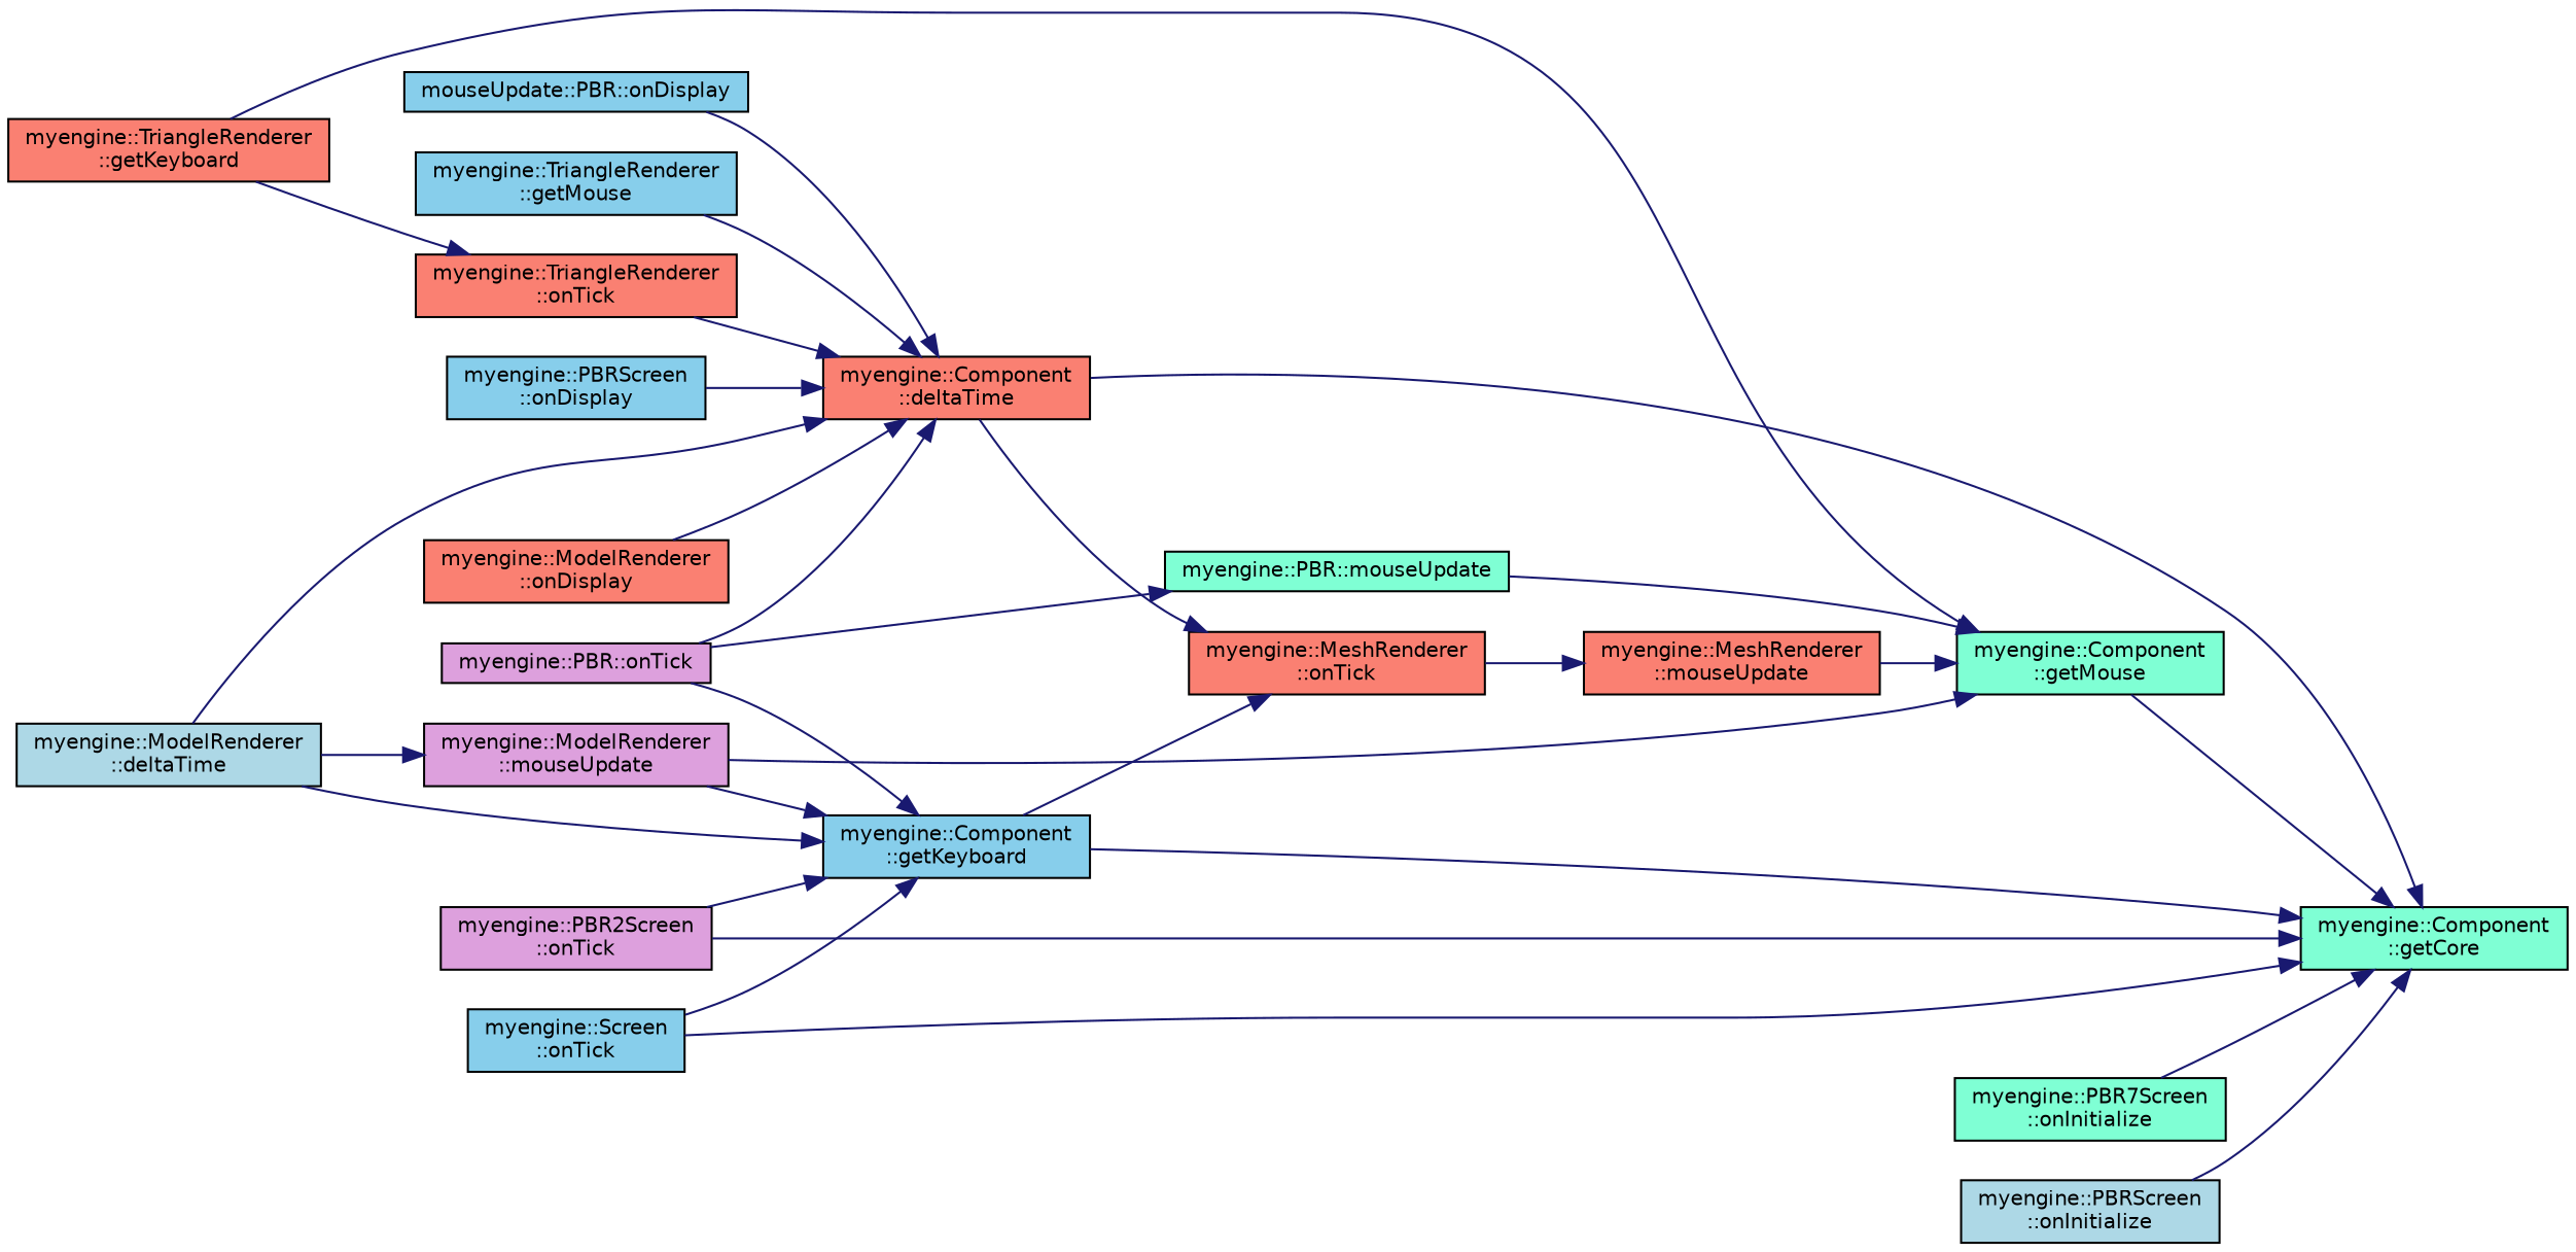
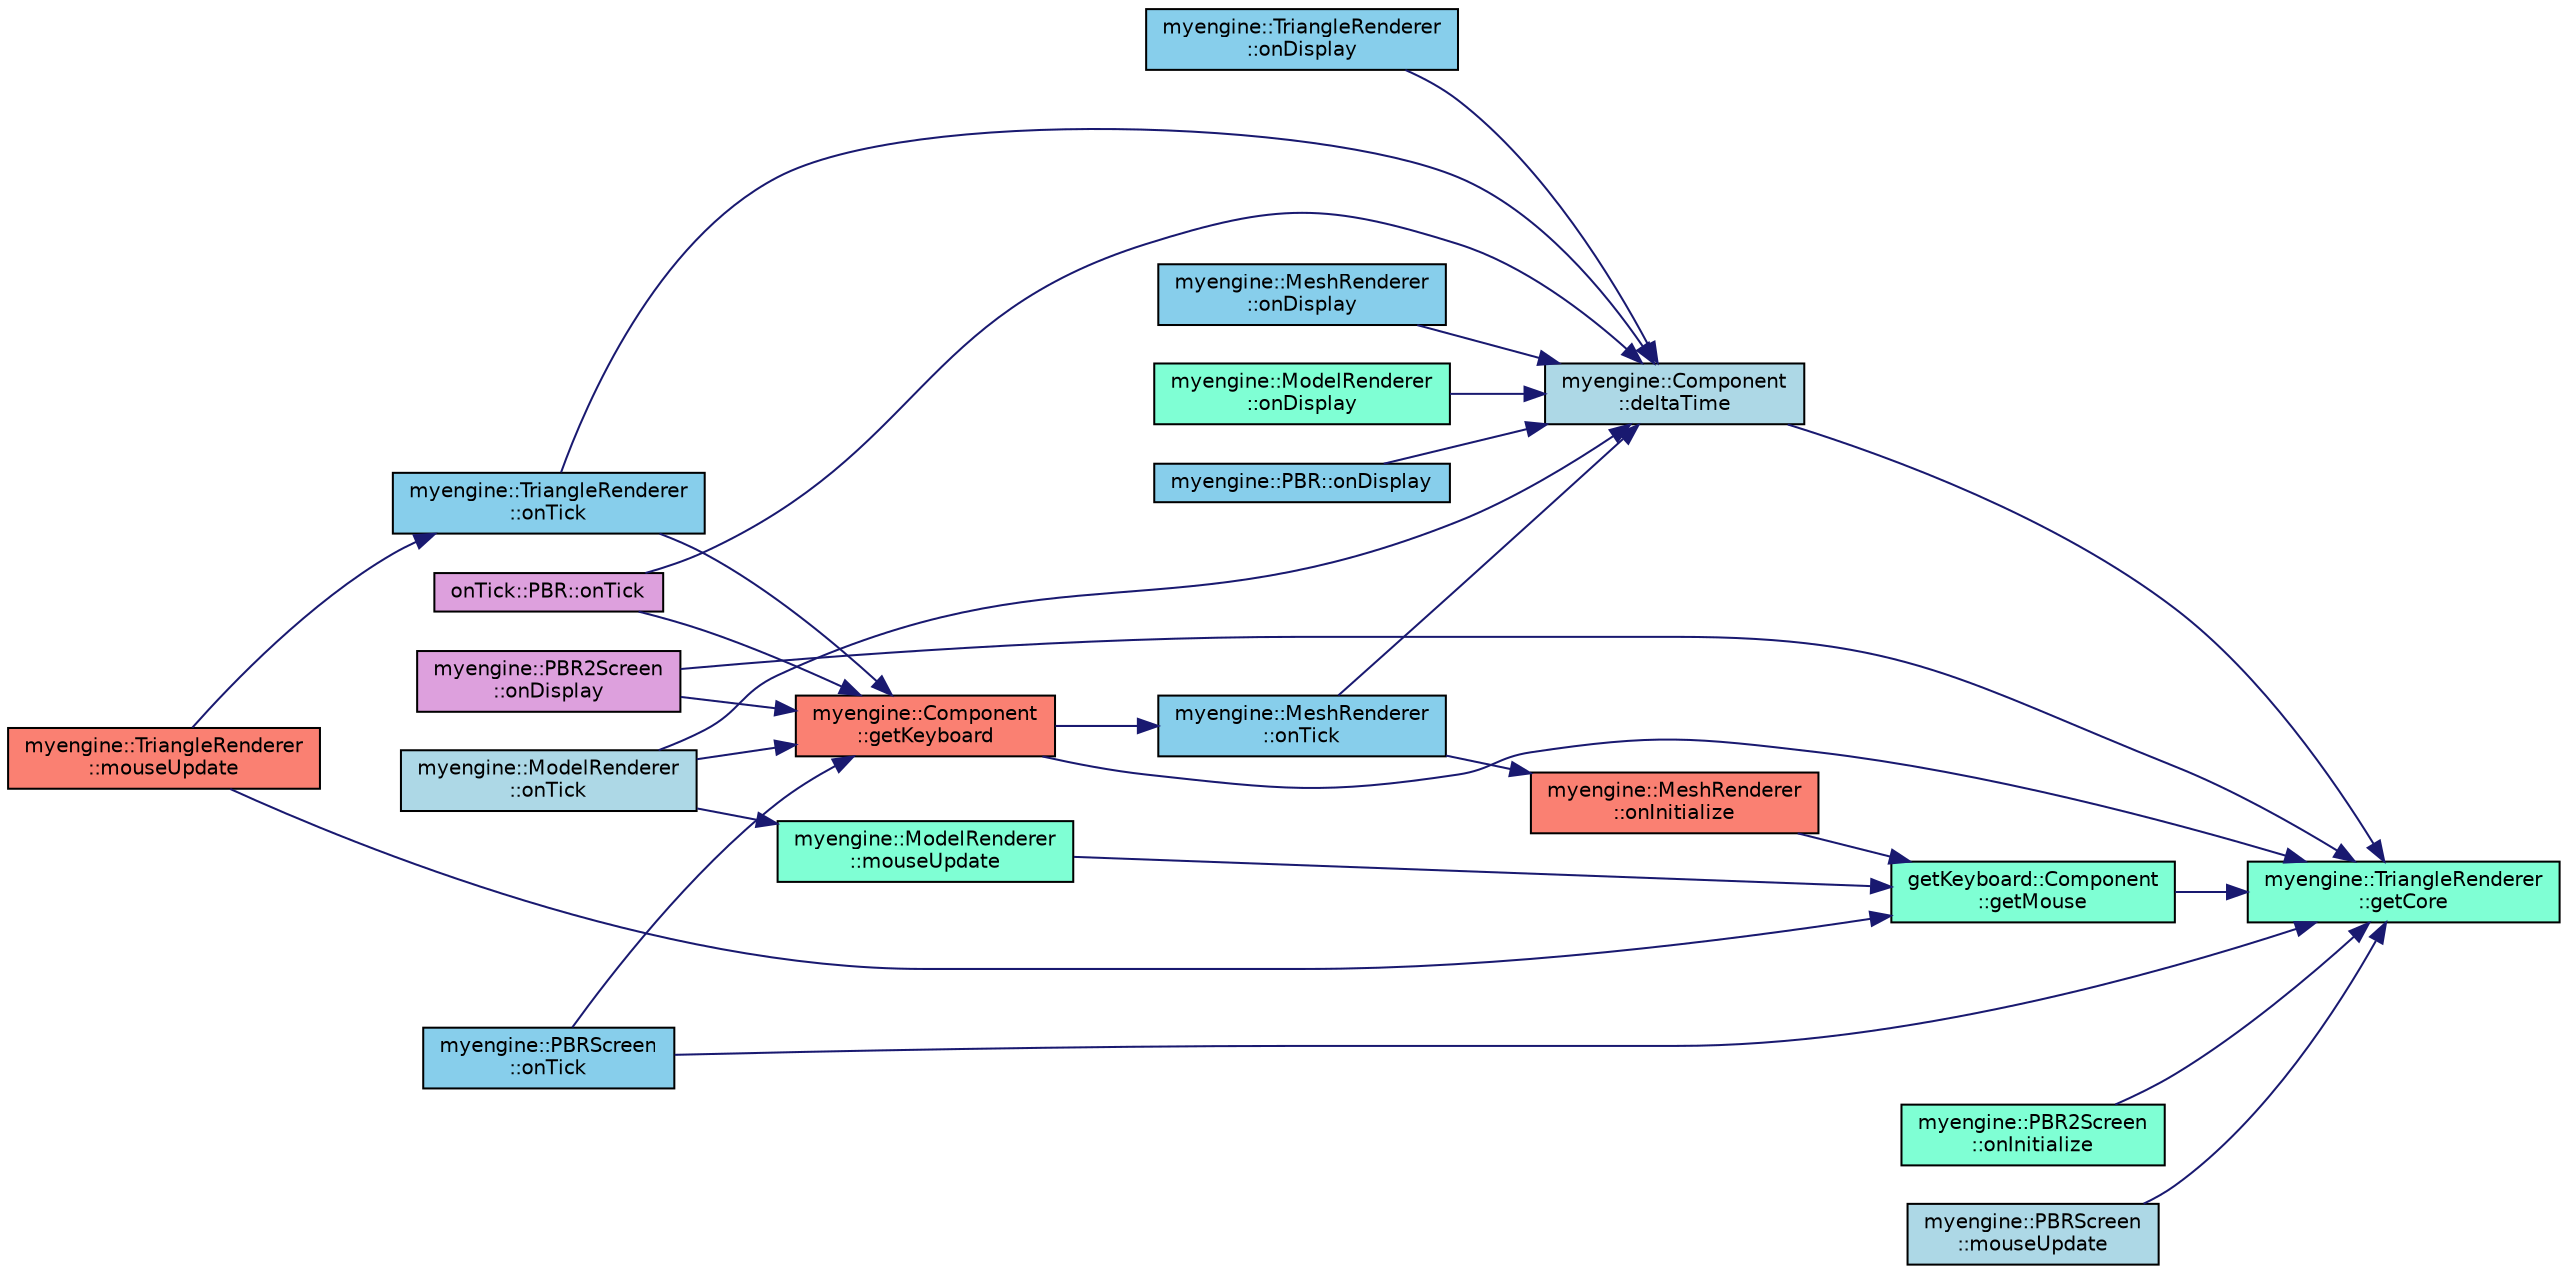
  digraph {
    rankdir=RL
    node [color=black fillcolor=skyblue fontname=Helvetica fontsize=10 shape=record style=filled]
    edge [color=midnightblue dir=back fontname=Helvetica fontsize=10 labelfontname=Helvetica labelfontsize=10 style=solid]
-   n1 [fillcolor=aquamarine fontcolor=black height=0.2 label="myengine::Component\l::getCore" width=0.4]
-   n2 [fillcolor=salmon height=0.2 label="myengine::Component\l::deltaTime" width=0.4]
-   n3 [height=0.2 label="myengine::Component\l::getKeyboard" width=0.4]
-   n4 [fillcolor=plum height=0.2 label="myengine::PBR2Screen\l::onTick" width=0.4]
-   n5 [height=0.2 label="myengine::Screen\l::onTick" width=0.4]
-   n6 [fillcolor=aquamarine height=0.2 label="myengine::Component\l::getMouse" width=0.4]
-   n7 [fillcolor=aquamarine height=0.2 label="myengine::PBR7Screen\l::onInitialize" width=0.4]
-   n8 [fillcolor=lightblue height=0.2 label="myengine::PBRScreen\l::onInitialize" width=0.4]
-   n9 [height=0.2 label="myengine::PBRScreen\l::onDisplay" width=0.4]
-   n10 [fillcolor=salmon height=0.2 label="myengine::ModelRenderer\l::onDisplay" width=0.4]
-   n11 [height=0.2 label="mouseUpdate::PBR::onDisplay" width=0.4]
-   n12 [height=0.2 label="myengine::TriangleRenderer\l::getMouse" width=0.4]
-   n13 [fillcolor=salmon height=0.2 label="myengine::MeshRenderer\l::onTick" width=0.4]
-   n14 [fillcolor=lightblue height=0.2 label="myengine::ModelRenderer\l::deltaTime" width=0.4]
-   n15 [fillcolor=plum height=0.2 label="myengine::PBR::onTick" width=0.4]
-   n16 [fillcolor=salmon height=0.2 label="myengine::TriangleRenderer\l::onTick" width=0.4]
-   n17 [fillcolor=salmon height=0.2 label="myengine::MeshRenderer\l::mouseUpdate" width=0.4]
-   n18 [fillcolor=plum height=0.2 label="myengine::ModelRenderer\l::mouseUpdate" width=0.4]
-   n19 [fillcolor=aquamarine height=0.2 label="myengine::PBR::mouseUpdate" width=0.4]
-   n20 [fillcolor=salmon height=0.2 label="myengine::TriangleRenderer\l::getKeyboard" width=0.4]
+   n1 [fillcolor=aquamarine fontcolor=black height=0.2 label="myengine::TriangleRenderer\l::getCore" width=0.4]
+   n2 [fillcolor=lightblue height=0.2 label="myengine::Component\l::deltaTime" width=0.4]
+   n3 [fillcolor=salmon height=0.2 label="myengine::Component\l::getKeyboard" width=0.4]
+   n4 [fillcolor=plum height=0.2 label="myengine::PBR2Screen\l::onDisplay" width=0.4]
+   n5 [height=0.2 label="myengine::PBRScreen\l::onTick" width=0.4]
+   n6 [fillcolor=aquamarine height=0.2 label="getKeyboard::Component\l::getMouse" width=0.4]
+   n7 [fillcolor=aquamarine height=0.2 label="myengine::PBR2Screen\l::onInitialize" width=0.4]
+   n8 [fillcolor=lightblue height=0.2 label="myengine::PBRScreen\l::mouseUpdate" width=0.4]
+   n9 [height=0.2 label="myengine::MeshRenderer\l::onDisplay" width=0.4]
+   n10 [fillcolor=aquamarine height=0.2 label="myengine::ModelRenderer\l::onDisplay" width=0.4]
+   n11 [height=0.2 label="myengine::PBR::onDisplay" width=0.4]
+   n12 [height=0.2 label="myengine::TriangleRenderer\l::onDisplay" width=0.4]
+   n13 [height=0.2 label="myengine::MeshRenderer\l::onTick" width=0.4]
+   n14 [fillcolor=lightblue height=0.2 label="myengine::ModelRenderer\l::onTick" width=0.4]
+   n15 [fillcolor=plum height=0.2 label="onTick::PBR::onTick" width=0.4]
+   n16 [height=0.2 label="myengine::TriangleRenderer\l::onTick" width=0.4]
+   n17 [fillcolor=salmon height=0.2 label="myengine::MeshRenderer\l::onInitialize" width=0.4]
+   n18 [fillcolor=aquamarine height=0.2 label="myengine::ModelRenderer\l::mouseUpdate" width=0.4]
+   n20 [fillcolor=salmon height=0.2 label="myengine::TriangleRenderer\l::mouseUpdate" width=0.4]
    n1 -> n2
    n1 -> n3
    n1 -> n4
    n1 -> n5
    n1 -> n6
    n1 -> n7
    n1 -> n8
    n2 -> n9
    n2 -> n10
    n2 -> n11
    n2 -> n12
-   n13 -> n2
+   n2 -> n13
    n2 -> n14
    n2 -> n15
    n2 -> n16
    n3 -> n4
    n3 -> n5
    n3 -> n14
    n3 -> n15
-   n3 -> n18
+   n3 -> n16
    n6 -> n17
    n6 -> n18
-   n6 -> n19
    n6 -> n20
    n13 -> n3
    n16 -> n20
    n17 -> n13
    n18 -> n14
-   n19 -> n15
  }
